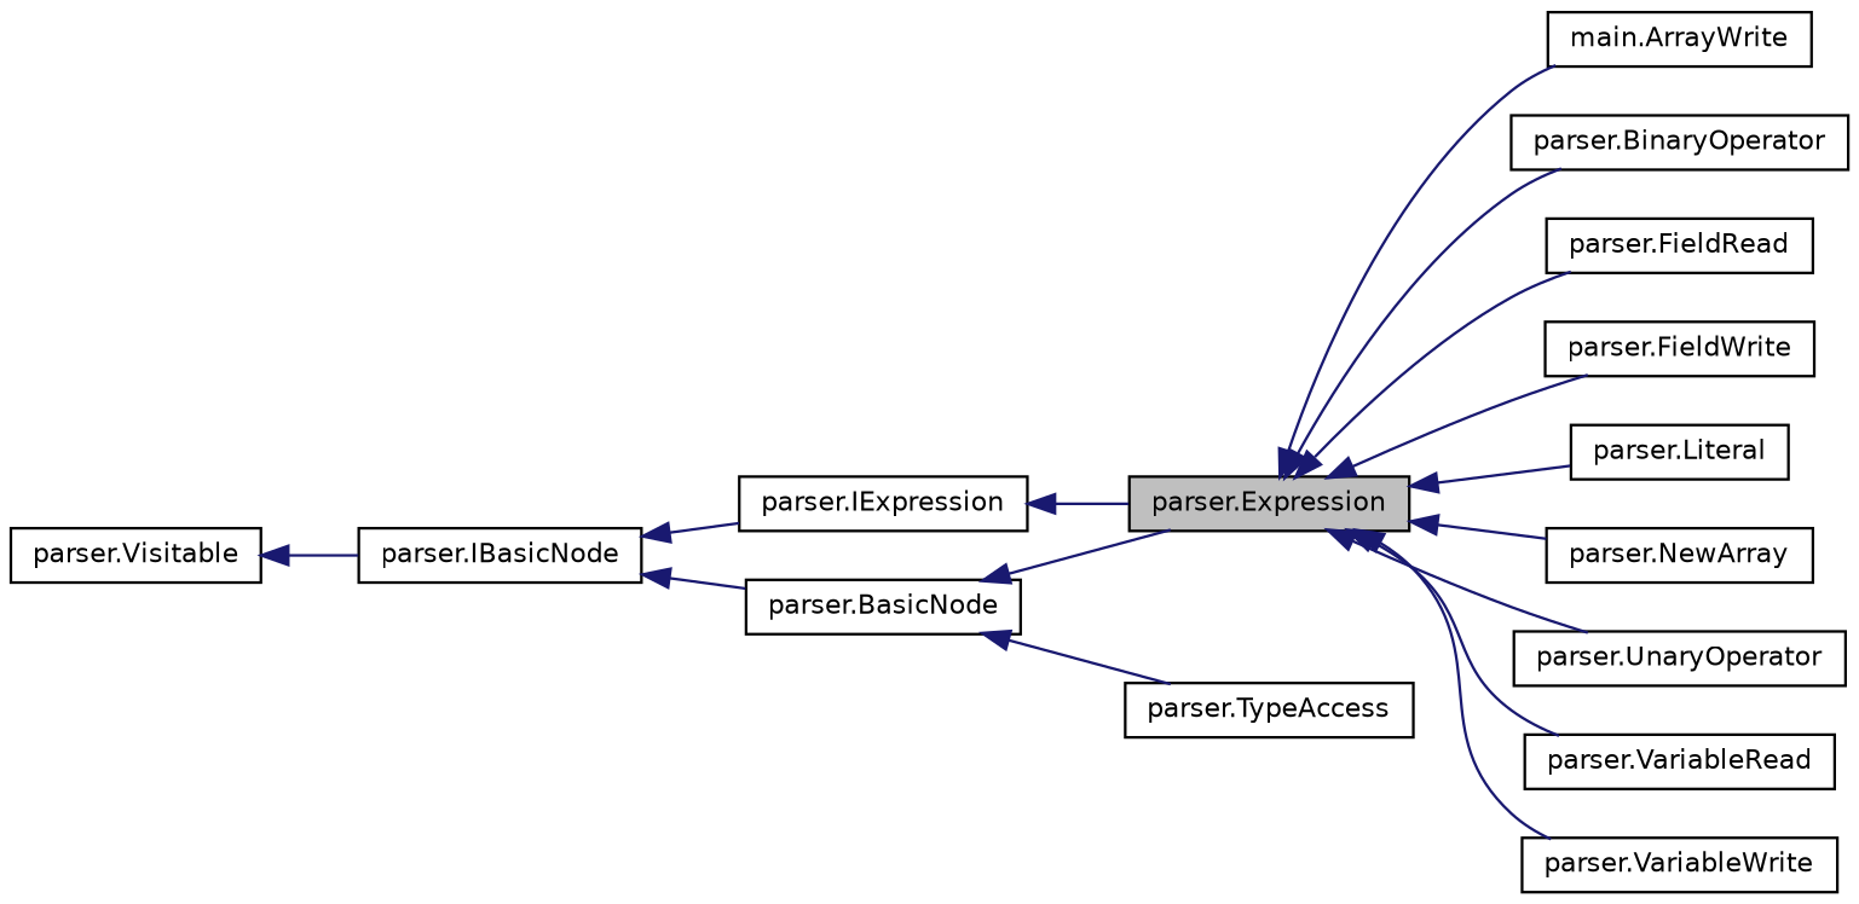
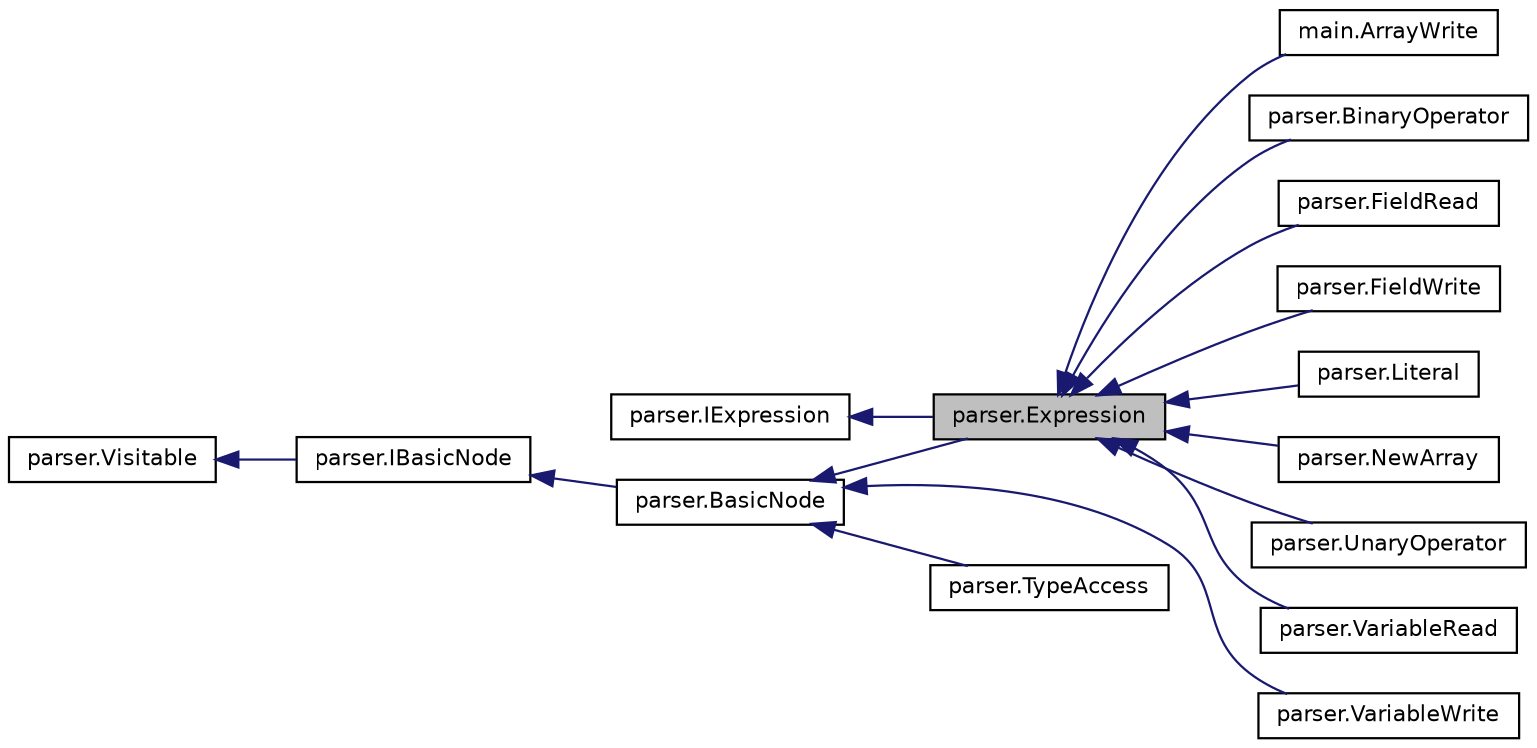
  digraph {
    rankdir=LR
    node [color=black fillcolor=white fontname=Helvetica fontsize=10 shape=record style=filled]
    edge [color=midnightblue dir=back fontname=Helvetica fontsize=10 labelfontname=Helvetica labelfontsize=10 style=solid]
    n1 [fillcolor=grey75 fontcolor=black height=0.2 label="parser.Expression" width=0.4]
    n2 [height=0.2 label="main.ArrayWrite" width=0.4]
    n3 [height=0.2 label="parser.BinaryOperator" width=0.4]
    n4 [height=0.2 label="parser.FieldRead" width=0.4]
    n5 [height=0.2 label="parser.FieldWrite" width=0.4]
    n6 [height=0.2 label="parser.Literal" width=0.4]
    n7 [height=0.2 label="parser.NewArray" width=0.4]
    n8 [height=0.2 label="parser.UnaryOperator" width=0.4]
    n9 [height=0.2 label="parser.VariableRead" width=0.4]
    n10 [height=0.2 label="parser.VariableWrite" width=0.4]
    n11 [height=0.2 label="parser.TypeAccess" width=0.4]
    n12 [height=0.2 label="parser.BasicNode" width=0.4]
    n13 [height=0.2 label="parser.IBasicNode" width=0.4]
    n14 [height=0.2 label="parser.IExpression" width=0.4]
    n15 [height=0.2 label="parser.Visitable" width=0.4]
    n1 -> n2
    n1 -> n3
    n1 -> n4
    n1 -> n5
    n1 -> n6
    n1 -> n7
    n1 -> n8
    n1 -> n9
-   n1 -> n10
+   n12 -> n10
    n12 -> n1
    n12 -> n11
    n13 -> n12
-   n13 -> n14
    n14 -> n1
    n15 -> n13
  }
